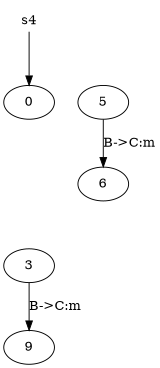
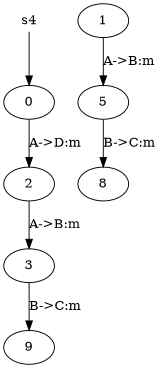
  digraph {
    n1 [height=0 label=s4 shape=none width=0]
    0
+   2
+   1
    5
    3
-   6
+   6 [label=8]
    n8 [label=9]
    n1 -> 0
+   0 -> 2 [label="A->D:m"]
+   2 -> 3 [label="A->B:m"]
+   1 -> 5 [label="A->B:m"]
    5 -> 6 [label="B->C:m"]
    3 -> n8 [label="B->C:m"]
  }
